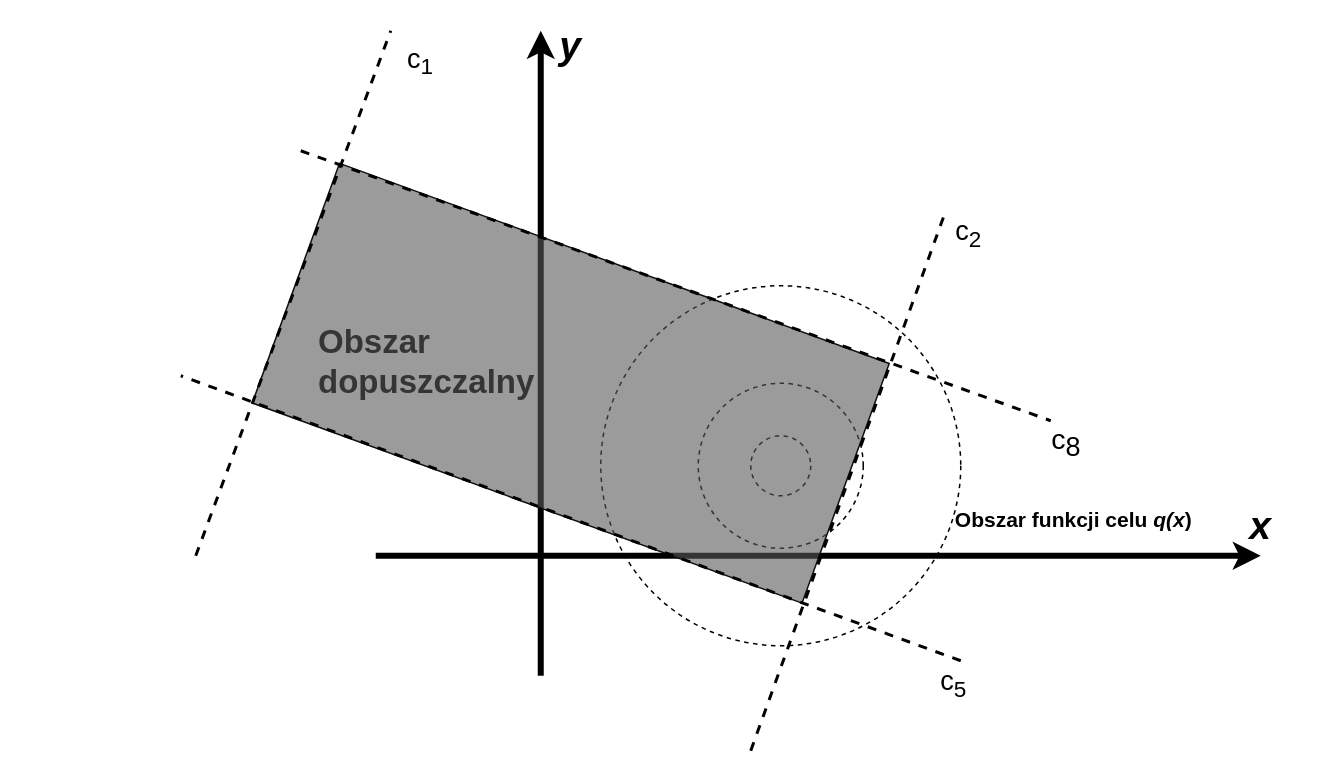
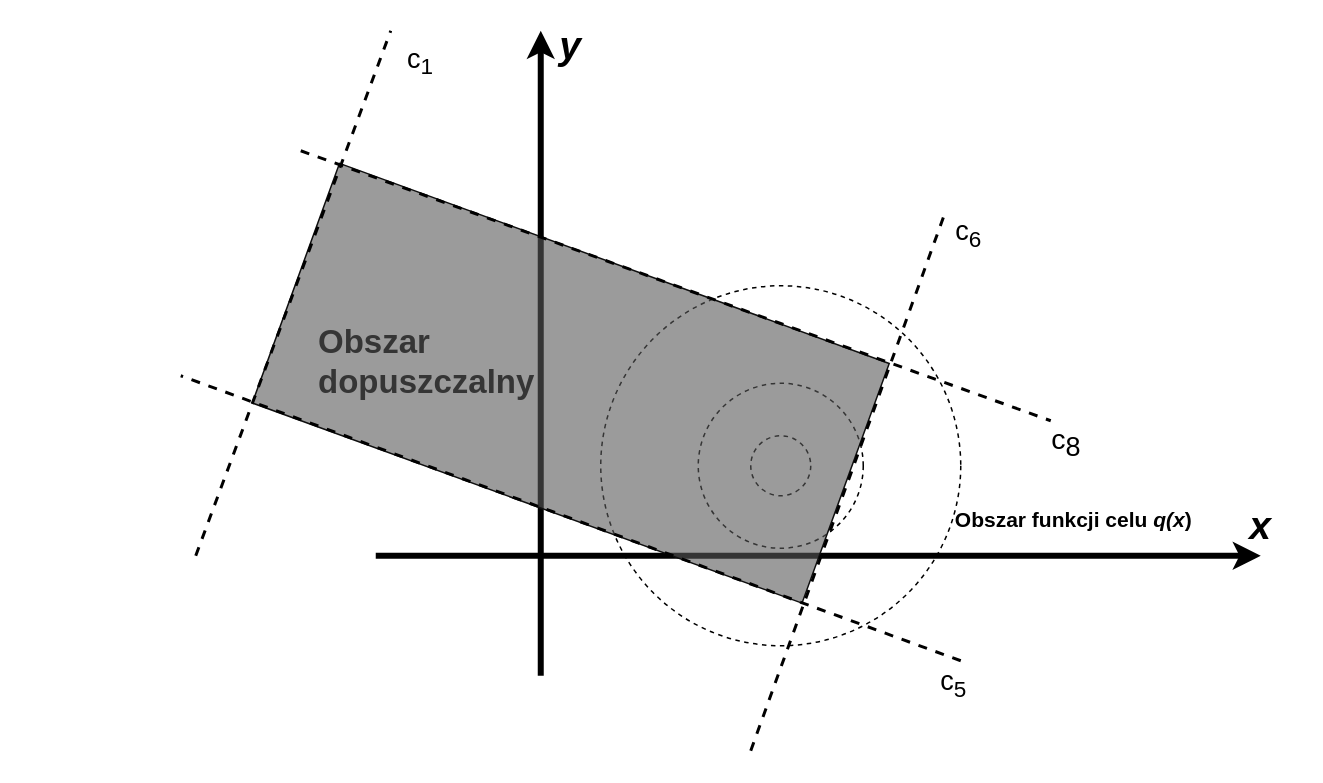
  <mxCell id="0" />
  <mxCell id="1" parent="0" />
  <mxCell id="2" value="" style="endArrow=classic;html=1;strokeColor=#000000;strokeWidth=4;fontSize=17;" edge="1" parent="1"><mxGeometry width="50" height="50" relative="1" as="geometry"><mxPoint x="360" y="450" as="sourcePoint" /><mxPoint x="360" y="20" as="targetPoint" /></mxGeometry></mxCell>
  <mxCell id="3" value="" style="endArrow=classic;html=1;strokeColor=#000000;strokeWidth=4;fontSize=17;" edge="1" parent="1"><mxGeometry width="50" height="50" relative="1" as="geometry"><mxPoint x="250" y="370" as="sourcePoint" /><mxPoint x="840" y="370" as="targetPoint" /></mxGeometry></mxCell>
  <mxCell id="4" value="" style="ellipse;whiteSpace=wrap;html=1;aspect=fixed;rounded=0;gradientColor=none;fontSize=17;align=left;fillColor=none;dashed=1;" vertex="1" parent="1"><mxGeometry x="400" y="190" width="240" height="240" as="geometry" /></mxCell>
  <mxCell id="5" value="" style="ellipse;whiteSpace=wrap;html=1;aspect=fixed;rounded=0;gradientColor=none;fontSize=17;align=left;fillColor=none;dashed=1;" vertex="1" parent="1"><mxGeometry x="465" y="255" width="110" height="110" as="geometry" /></mxCell>
  <mxCell id="6" value="" style="ellipse;whiteSpace=wrap;html=1;aspect=fixed;rounded=0;gradientColor=none;fontSize=17;align=left;fillColor=none;dashed=1;" vertex="1" parent="1"><mxGeometry x="500" y="290" width="40" height="40" as="geometry" /></mxCell>
  <mxCell id="7" value="&lt;font style=&quot;font-size: 26px&quot;&gt;&lt;b&gt;&lt;i&gt;y&lt;/i&gt;&lt;/b&gt;&lt;/font&gt;" style="text;html=1;strokeColor=none;fillColor=none;align=center;verticalAlign=middle;whiteSpace=wrap;rounded=0;fontSize=17;" vertex="1" parent="1"><mxGeometry x="360" y="20" width="40" height="20" as="geometry" /></mxCell>
  <mxCell id="8" value="&lt;font style=&quot;font-size: 26px&quot;&gt;&lt;b&gt;&lt;i&gt;x&lt;/i&gt;&lt;/b&gt;&lt;/font&gt;" style="text;html=1;strokeColor=none;fillColor=none;align=center;verticalAlign=middle;whiteSpace=wrap;rounded=0;fontSize=17;" vertex="1" parent="1"><mxGeometry x="820" y="340" width="40" height="20" as="geometry" /></mxCell>
  <mxCell id="9" value="Obszar dopuszczalny" style="text;html=1;strokeColor=none;fillColor=none;align=left;verticalAlign=bottom;whiteSpace=wrap;rounded=0;fontSize=22;labelPosition=right;verticalLabelPosition=top;rotation=0;fontStyle=1" vertex="1" parent="1"><mxGeometry x="20" y="270" width="190" height="30" as="geometry" /></mxCell>
  <mxCell id="10" value="" style="rounded=0;whiteSpace=wrap;html=1;gradientColor=none;fontSize=17;align=left;strokeColor=#0F0F0F;fillColor=#595959;fillOpacity=60;rotation=20;glass=0;shadow=0;sketch=0;" vertex="1" parent="1"><mxGeometry x="185" y="170" width="390" height="170" as="geometry" /></mxCell>
  <mxCell id="11" value="" style="endArrow=none;dashed=1;html=1;strokeColor=#000000;strokeWidth=2;fontSize=19;align=left;" edge="1" parent="1"><mxGeometry width="50" height="50" relative="1" as="geometry"><mxPoint x="130" y="370" as="sourcePoint" /><mxPoint x="260" y="20" as="targetPoint" /></mxGeometry></mxCell>
  <mxCell id="12" value="" style="endArrow=none;dashed=1;html=1;strokeColor=#000000;strokeWidth=2;fontSize=19;align=left;" edge="1" parent="1"><mxGeometry width="50" height="50" relative="1" as="geometry"><mxPoint x="500" y="500" as="sourcePoint" /><mxPoint x="630" y="140" as="targetPoint" /></mxGeometry></mxCell>
  <mxCell id="13" value="" style="endArrow=none;dashed=1;html=1;strokeColor=#000000;strokeWidth=2;fontSize=19;align=left;" edge="1" parent="1"><mxGeometry width="50" height="50" relative="1" as="geometry"><mxPoint x="200" y="100" as="sourcePoint" /><mxPoint x="700" y="280" as="targetPoint" /></mxGeometry></mxCell>
  <mxCell id="14" value="" style="endArrow=none;dashed=1;html=1;strokeColor=#000000;strokeWidth=2;fontSize=19;align=left;" edge="1" parent="1"><mxGeometry width="50" height="50" relative="1" as="geometry"><mxPoint x="640" y="440" as="sourcePoint" /><mxPoint x="120" y="250" as="targetPoint" /></mxGeometry></mxCell>
  <mxCell id="15" value="&lt;span style=&quot;font-size: 18px&quot;&gt;c&lt;sub&gt;1&lt;/sub&gt;&lt;/span&gt;" style="text;html=1;strokeColor=none;fillColor=none;align=center;verticalAlign=middle;whiteSpace=wrap;rounded=0;shadow=0;glass=0;sketch=0;fontSize=19;" vertex="1" parent="1"><mxGeometry x="260" y="30" width="40" height="20" as="geometry" /></mxCell>
- <mxCell id="16" value="&lt;font style=&quot;font-size: 18px&quot;&gt;c&lt;sub&gt;2&lt;/sub&gt;&lt;/font&gt;" style="text;html=1;align=center;verticalAlign=middle;resizable=0;points=[];autosize=1;fontSize=19;" vertex="1" parent="1"><mxGeometry x="630" y="140" width="30" height="30" as="geometry" /></mxCell>
+ <mxCell id="16" value="&lt;font style=&quot;font-size: 18px&quot;&gt;c&lt;sub&gt;6&lt;/sub&gt;&lt;/font&gt;" style="text;html=1;align=center;verticalAlign=middle;resizable=0;points=[];autosize=1;fontSize=19;" vertex="1" parent="1"><mxGeometry x="630" y="140" width="30" height="30" as="geometry" /></mxCell>
  <mxCell id="17" value="&lt;font style=&quot;font-size: 18px&quot;&gt;c&lt;sub&gt;5&lt;/sub&gt;&lt;/font&gt;" style="text;html=1;align=center;verticalAlign=middle;resizable=0;points=[];autosize=1;fontSize=19;" vertex="1" parent="1"><mxGeometry x="620" y="440" width="30" height="30" as="geometry" /></mxCell>
  <mxCell id="18" value="&lt;font style=&quot;font-size: 14px&quot;&gt;&lt;b&gt;Obszar funkcji celu &lt;i&gt;q(x&lt;/i&gt;)&lt;/b&gt;&lt;/font&gt;" style="text;html=1;align=center;verticalAlign=middle;resizable=0;points=[];autosize=1;fontSize=19;" vertex="1" parent="1"><mxGeometry x="615" y="330" width="200" height="30" as="geometry" /></mxCell>
  <mxCell id="19" value="c&lt;sub style=&quot;font-size: 18px&quot;&gt;8&lt;/sub&gt;" style="text;html=1;align=center;verticalAlign=middle;resizable=0;points=[];autosize=1;fontSize=19;" vertex="1" parent="1"><mxGeometry x="690" y="280" width="40" height="30" as="geometry" /></mxCell>
